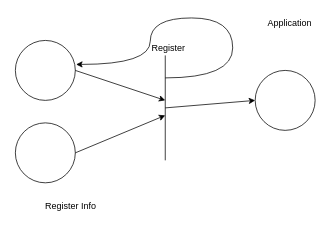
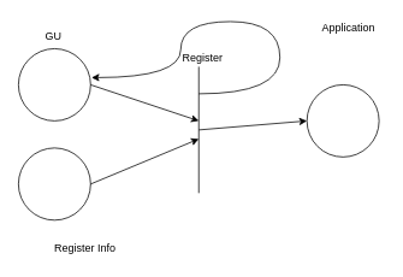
  <mxCell id="0" />
  <mxCell id="1" parent="0" />
  <mxCell id="2" value="" style="ellipse;whiteSpace=wrap;html=1;aspect=fixed;" vertex="1" parent="1"><mxGeometry x="20" y="53" width="80" height="80" as="geometry" /></mxCell>
  <mxCell id="3" value="" style="ellipse;whiteSpace=wrap;html=1;aspect=fixed;" vertex="1" parent="1"><mxGeometry x="20" y="163" width="80" height="80" as="geometry" /></mxCell>
+ <mxCell id="4" value="GU" style="text;html=1;resizable=0;points=[];autosize=1;align=left;verticalAlign=top;spacingTop=-4;" vertex="1" parent="1"><mxGeometry x="48" y="29" width="30" height="20" as="geometry" /></mxCell>
  <mxCell id="5" value="Register Info&lt;br&gt;" style="text;html=1;resizable=0;points=[];autosize=1;align=left;verticalAlign=top;spacingTop=-4;" vertex="1" parent="1"><mxGeometry x="58" y="264" width="80" height="20" as="geometry" /></mxCell>
  <mxCell id="6" value="" style="endArrow=none;html=1;" edge="1" parent="1"><mxGeometry width="50" height="50" relative="1" as="geometry"><mxPoint x="220" y="213" as="sourcePoint" /><mxPoint x="220" y="73" as="targetPoint" /></mxGeometry></mxCell>
  <mxCell id="7" value="" style="endArrow=classic;html=1;exitX=1;exitY=0.5;exitDx=0;exitDy=0;" edge="1" parent="1" source="2"><mxGeometry width="50" height="50" relative="1" as="geometry"><mxPoint x="110" y="103" as="sourcePoint" /><mxPoint x="220" y="133" as="targetPoint" /></mxGeometry></mxCell>
  <mxCell id="8" value="" style="endArrow=classic;html=1;exitX=1;exitY=0.5;exitDx=0;exitDy=0;" edge="1" parent="1" source="3"><mxGeometry width="50" height="50" relative="1" as="geometry"><mxPoint x="110" y="213" as="sourcePoint" /><mxPoint x="220" y="153" as="targetPoint" /></mxGeometry></mxCell>
  <mxCell id="9" value="Register&lt;br&gt;" style="text;html=1;resizable=0;points=[];autosize=1;align=left;verticalAlign=top;spacingTop=-4;" vertex="1" parent="1"><mxGeometry x="200" y="53" width="60" height="20" as="geometry" /></mxCell>
  <mxCell id="10" value="" style="ellipse;whiteSpace=wrap;html=1;aspect=fixed;" vertex="1" parent="1"><mxGeometry x="340" y="93" width="80" height="80" as="geometry" /></mxCell>
  <mxCell id="11" value="Application" style="text;html=1;resizable=0;points=[];autosize=1;align=left;verticalAlign=top;spacingTop=-4;" vertex="1" parent="1"><mxGeometry x="355" y="20" width="70" height="20" as="geometry" /></mxCell>
  <mxCell id="12" value="" style="endArrow=classic;html=1;entryX=0;entryY=0.5;entryDx=0;entryDy=0;" edge="1" parent="1" target="10"><mxGeometry width="50" height="50" relative="1" as="geometry"><mxPoint x="220" y="143" as="sourcePoint" /><mxPoint x="300" y="113" as="targetPoint" /></mxGeometry></mxCell>
  <mxCell id="13" value="" style="endArrow=classic;html=1;edgeStyle=orthogonalEdgeStyle;curved=1;entryX=1.013;entryY=0.4;entryDx=0;entryDy=0;entryPerimeter=0;" edge="1" parent="1" target="2"><mxGeometry width="50" height="50" relative="1" as="geometry"><mxPoint x="220" y="103" as="sourcePoint" /><mxPoint x="160" y="83" as="targetPoint" /><Array as="points"><mxPoint x="310" y="103" /><mxPoint x="310" y="23" /><mxPoint x="200" y="23" /><mxPoint x="200" y="85" /></Array></mxGeometry></mxCell>
